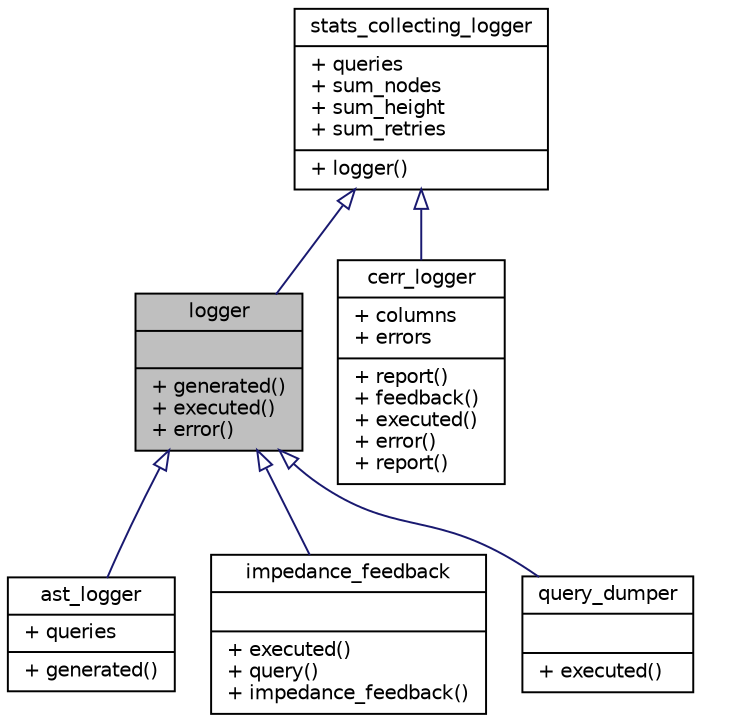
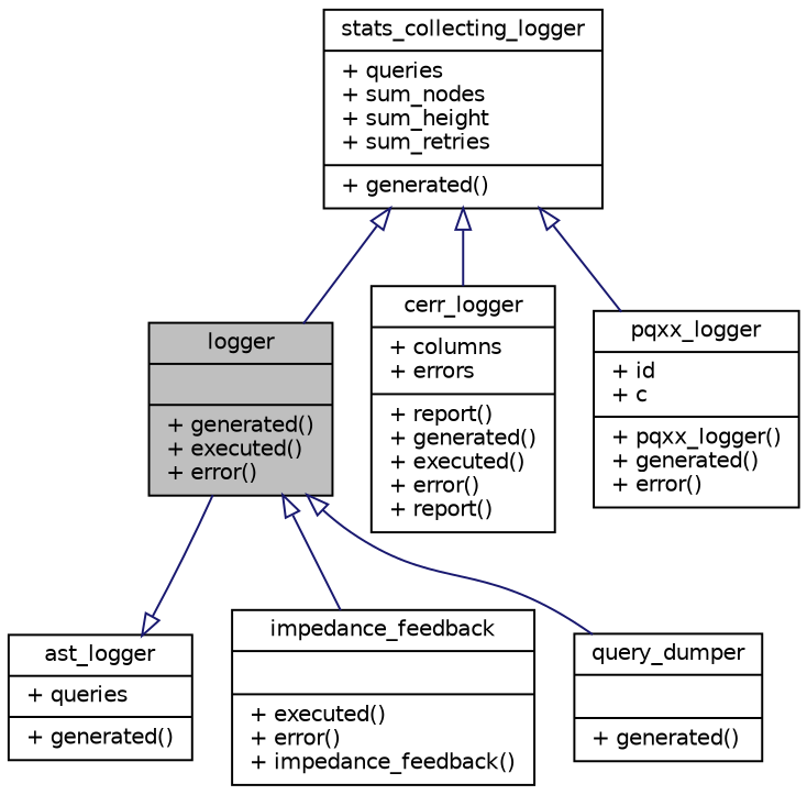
  digraph {
    node [color=black fillcolor=white fontname=Helvetica fontsize=10 shape=record style=filled]
    edge [arrowtail=onormal color=midnightblue dir=back fontname=Helvetica fontsize=10 labelfontname=Helvetica labelfontsize=10 style=solid]
    n1 [fillcolor=grey75 fontcolor=black height=0.2 label="{logger\n||+ generated()\l+ executed()\l+ error()\l}" width=0.4]
    n2 [height=0.2 label="{ast_logger\n|+ queries\l|+ generated()\l}" width=0.4]
-   n3 [height=0.2 label="{impedance_feedback\n||+ executed()\l+ query()\l+ impedance_feedback()\l}" width=0.4]
-   n4 [height=0.2 label="{query_dumper\n||+ executed()\l}" width=0.4]
-   n5 [height=0.2 label="{stats_collecting_logger\n|+ queries\l+ sum_nodes\l+ sum_height\l+ sum_retries\l|+ logger()\l}" width=0.4]
-   n6 [height=0.2 label="{cerr_logger\n|+ columns\l+ errors\l|+ report()\l+ feedback()\l+ executed()\l+ error()\l+ report()\l}" width=0.4]
-   n1 -> n2
+   n3 [height=0.2 label="{impedance_feedback\n||+ executed()\l+ error()\l+ impedance_feedback()\l}" width=0.4]
+   n4 [height=0.2 label="{query_dumper\n||+ generated()\l}" width=0.4]
+   n5 [height=0.2 label="{stats_collecting_logger\n|+ queries\l+ sum_nodes\l+ sum_height\l+ sum_retries\l|+ generated()\l}" width=0.4]
+   n6 [height=0.2 label="{cerr_logger\n|+ columns\l+ errors\l|+ report()\l+ generated()\l+ executed()\l+ error()\l+ report()\l}" width=0.4]
+   n7 [height=0.2 label="{pqxx_logger\n|+ id\l+ c\l|+ pqxx_logger()\l+ generated()\l+ error()\l}" width=0.4]
+   n2 -> n1
    n1 -> n3
    n1 -> n4
    n5 -> n1
    n5 -> n6
+   n5 -> n7
  }
